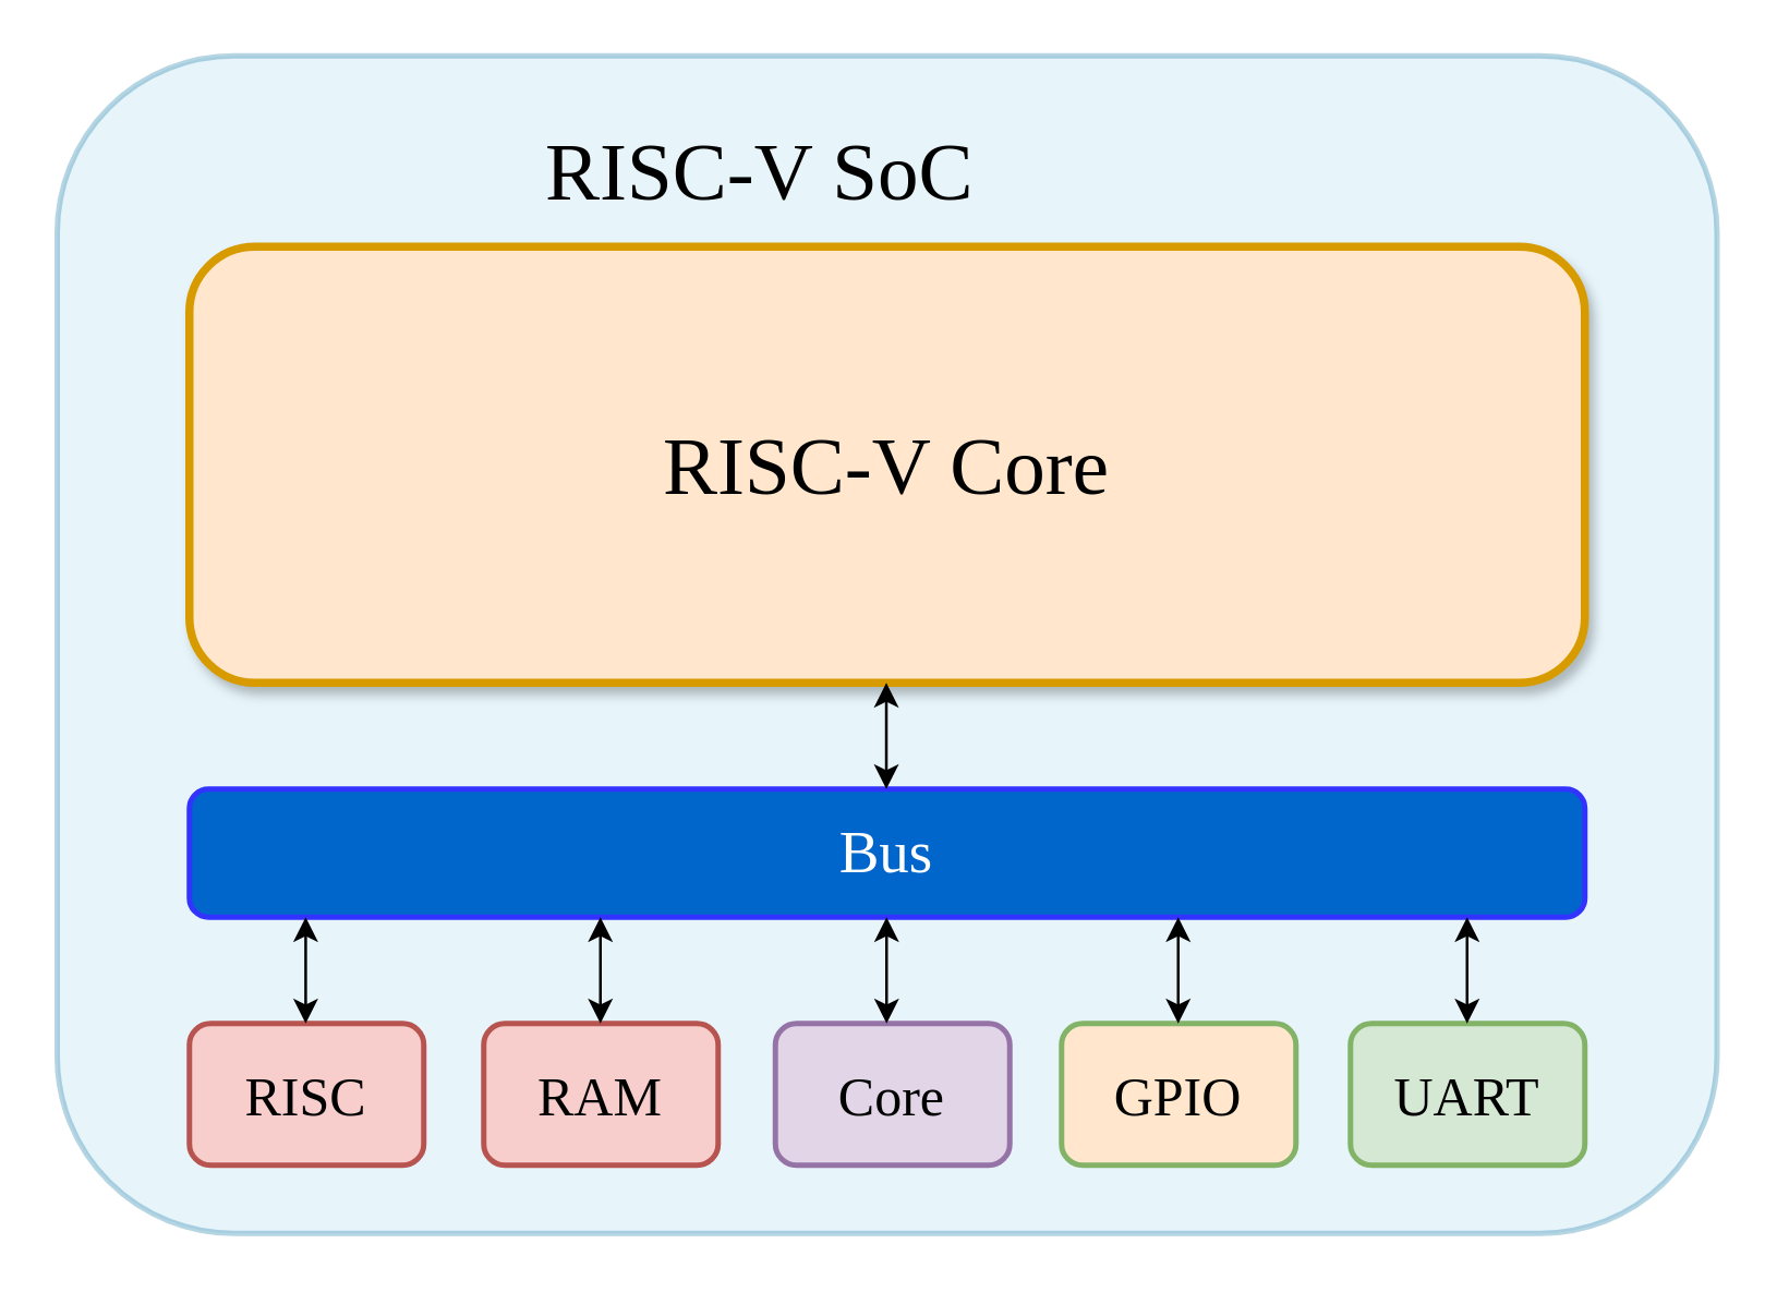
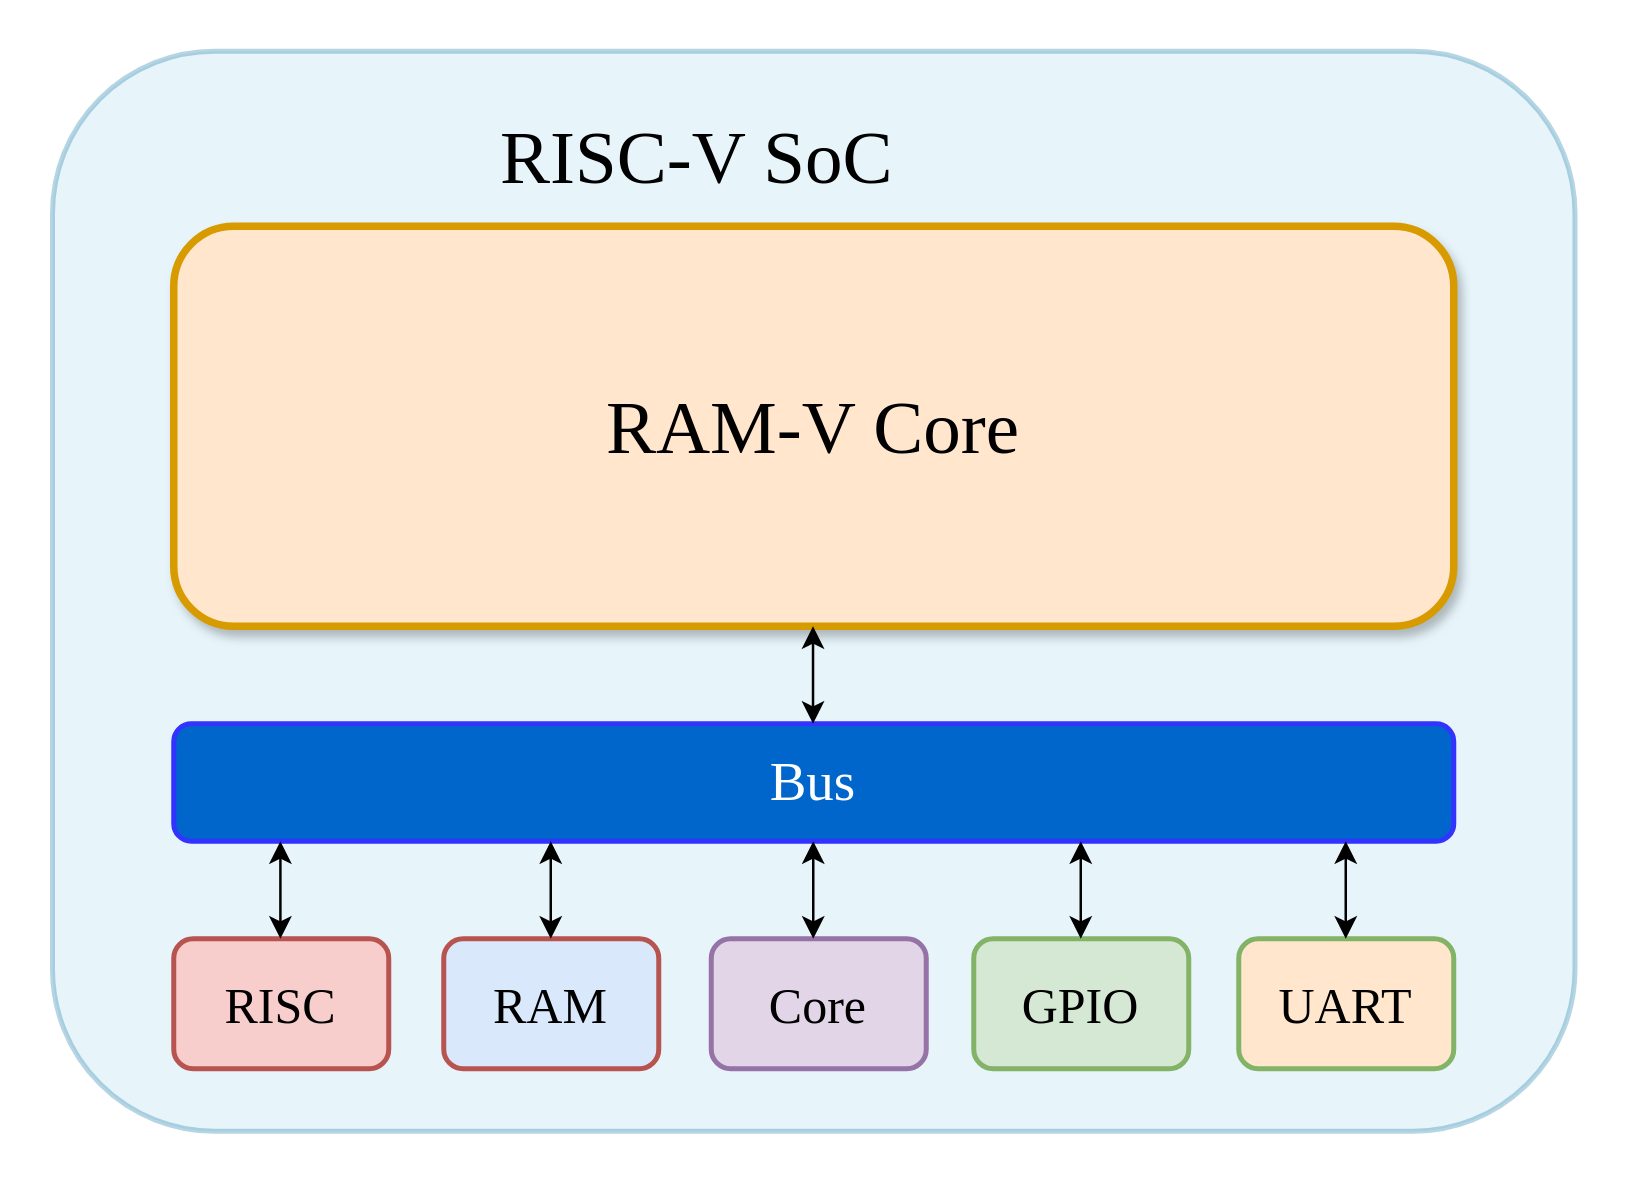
  <mxCell id="0" />
  <mxCell id="1" parent="0" />
  <mxCell id="2" value="" style="rounded=1;whiteSpace=wrap;html=1;fontFamily=Architects Daughter;fontSource=https%3A%2F%2Ffonts.googleapis.com%2Fcss%3Ffamily%3DArchitects%2BDaughter;fillColor=#b1ddf0;opacity=30;strokeColor=#10739e;strokeWidth=2;" vertex="1" parent="1"><mxGeometry x="20.5" y="20" width="609" height="432" as="geometry" /></mxCell>
- <mxCell id="3" value="&lt;font style=&quot;font-size: 30px;&quot; face=&quot;Lucida Console&quot;&gt;RISC-V Core&lt;/font&gt;" style="rounded=1;whiteSpace=wrap;html=1;fontFamily=Architects Daughter;fontSource=https%3A%2F%2Ffonts.googleapis.com%2Fcss%3Ffamily%3DArchitects%2BDaughter;fillColor=#ffe6cc;strokeColor=#d79b00;shadow=1;glass=0;gradientColor=none;strokeWidth=3;align=center;" vertex="1" parent="1"><mxGeometry x="69" y="90" width="512" height="160" as="geometry" /></mxCell>
+ <mxCell id="3" value="&lt;font style=&quot;font-size: 30px;&quot; face=&quot;Lucida Console&quot;&gt;RAM-V Core&lt;/font&gt;" style="rounded=1;whiteSpace=wrap;html=1;fontFamily=Architects Daughter;fontSource=https%3A%2F%2Ffonts.googleapis.com%2Fcss%3Ffamily%3DArchitects%2BDaughter;fillColor=#ffe6cc;strokeColor=#d79b00;shadow=1;glass=0;gradientColor=none;strokeWidth=3;align=center;" vertex="1" parent="1"><mxGeometry x="69" y="90" width="512" height="160" as="geometry" /></mxCell>
  <mxCell id="4" value="&lt;font face=&quot;Lucida Console&quot; style=&quot;font-size: 22px;&quot;&gt;Bus&lt;/font&gt;" style="rounded=1;whiteSpace=wrap;html=1;fontFamily=Architects Daughter;fontSource=https%3A%2F%2Ffonts.googleapis.com%2Fcss%3Ffamily%3DArchitects%2BDaughter;fillColor=#0066CC;fontColor=#ffffff;strokeColor=#3333FF;strokeWidth=2;" vertex="1" parent="1"><mxGeometry x="69" y="289" width="512" height="47" as="geometry" /></mxCell>
  <mxCell id="5" value="&lt;font face=&quot;Lucida Console&quot; style=&quot;font-size: 20px;&quot;&gt;RISC&lt;/font&gt;" style="rounded=1;whiteSpace=wrap;html=1;fontFamily=Architects Daughter;fontSource=https%3A%2F%2Ffonts.googleapis.com%2Fcss%3Ffamily%3DArchitects%2BDaughter;fillColor=#f8cecc;strokeColor=#b85450;strokeWidth=2;" vertex="1" parent="1"><mxGeometry x="69" y="375" width="86" height="52" as="geometry" /></mxCell>
- <mxCell id="6" value="&lt;font face=&quot;Lucida Console&quot; style=&quot;font-size: 20px;&quot;&gt;RAM&lt;/font&gt;" style="rounded=1;whiteSpace=wrap;html=1;fontFamily=Architects Daughter;fontSource=https%3A%2F%2Ffonts.googleapis.com%2Fcss%3Ffamily%3DArchitects%2BDaughter;fillColor=#f8cecc;strokeColor=#b85450;strokeWidth=2;" vertex="1" parent="1"><mxGeometry x="177" y="375" width="86" height="52" as="geometry" /></mxCell>
+ <mxCell id="6" value="&lt;font face=&quot;Lucida Console&quot; style=&quot;font-size: 20px;&quot;&gt;RAM&lt;/font&gt;" style="rounded=1;whiteSpace=wrap;html=1;fontFamily=Architects Daughter;fontSource=https%3A%2F%2Ffonts.googleapis.com%2Fcss%3Ffamily%3DArchitects%2BDaughter;fillColor=#dae8fc;strokeColor=#b85450;strokeWidth=2;" vertex="1" parent="1"><mxGeometry x="177" y="375" width="86" height="52" as="geometry" /></mxCell>
  <mxCell id="7" value="&lt;font style=&quot;font-size: 20px;&quot; face=&quot;Lucida Console&quot;&gt;Core&lt;/font&gt;" style="rounded=1;whiteSpace=wrap;html=1;fontFamily=Architects Daughter;fontSource=https%3A%2F%2Ffonts.googleapis.com%2Fcss%3Ffamily%3DArchitects%2BDaughter;fillColor=#e1d5e7;strokeColor=#9673a6;strokeWidth=2;" vertex="1" parent="1"><mxGeometry x="284" y="375" width="86" height="52" as="geometry" /></mxCell>
- <mxCell id="8" value="&lt;font face=&quot;Lucida Console&quot; style=&quot;font-size: 20px;&quot;&gt;GPIO&lt;/font&gt;" style="rounded=1;whiteSpace=wrap;html=1;fontFamily=Architects Daughter;fontSource=https%3A%2F%2Ffonts.googleapis.com%2Fcss%3Ffamily%3DArchitects%2BDaughter;fillColor=#ffe6cc;strokeColor=#82b366;strokeWidth=2;" vertex="1" parent="1"><mxGeometry x="389" y="375" width="86" height="52" as="geometry" /></mxCell>
- <mxCell id="9" value="&lt;font face=&quot;Lucida Console&quot; style=&quot;font-size: 20px;&quot;&gt;UART&lt;/font&gt;" style="rounded=1;whiteSpace=wrap;html=1;fontFamily=Architects Daughter;fontSource=https%3A%2F%2Ffonts.googleapis.com%2Fcss%3Ffamily%3DArchitects%2BDaughter;fillColor=#d5e8d4;strokeColor=#82b366;strokeWidth=2;" vertex="1" parent="1"><mxGeometry x="495" y="375" width="86" height="52" as="geometry" /></mxCell>
+ <mxCell id="8" value="&lt;font face=&quot;Lucida Console&quot; style=&quot;font-size: 20px;&quot;&gt;GPIO&lt;/font&gt;" style="rounded=1;whiteSpace=wrap;html=1;fontFamily=Architects Daughter;fontSource=https%3A%2F%2Ffonts.googleapis.com%2Fcss%3Ffamily%3DArchitects%2BDaughter;fillColor=#d5e8d4;strokeColor=#82b366;strokeWidth=2;" vertex="1" parent="1"><mxGeometry x="389" y="375" width="86" height="52" as="geometry" /></mxCell>
+ <mxCell id="9" value="&lt;font face=&quot;Lucida Console&quot; style=&quot;font-size: 20px;&quot;&gt;UART&lt;/font&gt;" style="rounded=1;whiteSpace=wrap;html=1;fontFamily=Architects Daughter;fontSource=https%3A%2F%2Ffonts.googleapis.com%2Fcss%3Ffamily%3DArchitects%2BDaughter;fillColor=#ffe6cc;strokeColor=#82b366;strokeWidth=2;" vertex="1" parent="1"><mxGeometry x="495" y="375" width="86" height="52" as="geometry" /></mxCell>
  <mxCell id="10" style="edgeStyle=none;curved=1;rounded=0;orthogonalLoop=1;jettySize=auto;html=1;exitX=0.5;exitY=0;exitDx=0;exitDy=0;fontFamily=Architects Daughter;fontSource=https%3A%2F%2Ffonts.googleapis.com%2Fcss%3Ffamily%3DArchitects%2BDaughter;fontSize=16;endArrow=classic;sourcePerimeterSpacing=8;targetPerimeterSpacing=8;endFill=1;startArrow=classic;startFill=1;" edge="1" parent="1"><mxGeometry relative="1" as="geometry"><mxPoint x="111.66" y="375" as="sourcePoint" /><mxPoint x="111.66" y="336" as="targetPoint" /></mxGeometry></mxCell>
  <mxCell id="11" style="edgeStyle=none;curved=1;rounded=0;orthogonalLoop=1;jettySize=auto;html=1;exitX=0.5;exitY=0;exitDx=0;exitDy=0;fontFamily=Architects Daughter;fontSource=https%3A%2F%2Ffonts.googleapis.com%2Fcss%3Ffamily%3DArchitects%2BDaughter;fontSize=16;endArrow=classic;sourcePerimeterSpacing=8;targetPerimeterSpacing=8;endFill=1;startArrow=classic;startFill=1;" edge="1" parent="1"><mxGeometry relative="1" as="geometry"><mxPoint x="219.8" y="375" as="sourcePoint" /><mxPoint x="219.8" y="336" as="targetPoint" /></mxGeometry></mxCell>
  <mxCell id="12" style="edgeStyle=none;curved=1;rounded=0;orthogonalLoop=1;jettySize=auto;html=1;exitX=0.5;exitY=0;exitDx=0;exitDy=0;fontFamily=Architects Daughter;fontSource=https%3A%2F%2Ffonts.googleapis.com%2Fcss%3Ffamily%3DArchitects%2BDaughter;fontSize=16;endArrow=classic;sourcePerimeterSpacing=8;targetPerimeterSpacing=8;endFill=1;startArrow=classic;startFill=1;" edge="1" parent="1"><mxGeometry relative="1" as="geometry"><mxPoint x="324.8" y="375" as="sourcePoint" /><mxPoint x="324.8" y="336" as="targetPoint" /></mxGeometry></mxCell>
  <mxCell id="13" style="edgeStyle=none;curved=1;rounded=0;orthogonalLoop=1;jettySize=auto;html=1;exitX=0.5;exitY=0;exitDx=0;exitDy=0;fontFamily=Architects Daughter;fontSource=https%3A%2F%2Ffonts.googleapis.com%2Fcss%3Ffamily%3DArchitects%2BDaughter;fontSize=16;endArrow=classic;sourcePerimeterSpacing=8;targetPerimeterSpacing=8;endFill=1;startArrow=classic;startFill=1;" edge="1" parent="1"><mxGeometry relative="1" as="geometry"><mxPoint x="431.8" y="375" as="sourcePoint" /><mxPoint x="431.8" y="336" as="targetPoint" /></mxGeometry></mxCell>
  <mxCell id="14" style="edgeStyle=none;curved=1;rounded=0;orthogonalLoop=1;jettySize=auto;html=1;exitX=0.5;exitY=0;exitDx=0;exitDy=0;fontFamily=Architects Daughter;fontSource=https%3A%2F%2Ffonts.googleapis.com%2Fcss%3Ffamily%3DArchitects%2BDaughter;fontSize=16;endArrow=classic;sourcePerimeterSpacing=8;targetPerimeterSpacing=8;endFill=1;startArrow=classic;startFill=1;" edge="1" parent="1"><mxGeometry relative="1" as="geometry"><mxPoint x="537.8" y="375" as="sourcePoint" /><mxPoint x="537.8" y="336" as="targetPoint" /></mxGeometry></mxCell>
  <mxCell id="15" style="edgeStyle=none;curved=1;rounded=0;orthogonalLoop=1;jettySize=auto;html=1;exitX=0.5;exitY=0;exitDx=0;exitDy=0;fontFamily=Architects Daughter;fontSource=https%3A%2F%2Ffonts.googleapis.com%2Fcss%3Ffamily%3DArchitects%2BDaughter;fontSize=16;endArrow=classic;sourcePerimeterSpacing=8;targetPerimeterSpacing=8;endFill=1;startArrow=classic;startFill=1;" edge="1" parent="1"><mxGeometry relative="1" as="geometry"><mxPoint x="324.71" y="289" as="sourcePoint" /><mxPoint x="324.71" y="250" as="targetPoint" /></mxGeometry></mxCell>
  <mxCell id="16" value="&lt;font style=&quot;font-size: 30px;&quot; face=&quot;Lucida Console&quot;&gt;RISC-V SoC&lt;/font&gt;" style="text;html=1;align=center;verticalAlign=middle;whiteSpace=wrap;rounded=0;fontSize=20;fontFamily=Architects Daughter;fontSource=https%3A%2F%2Ffonts.googleapis.com%2Fcss%3Ffamily%3DArchitects%2BDaughter;" vertex="1" parent="1"><mxGeometry x="187" y="47" width="183" height="30" as="geometry" /></mxCell>
